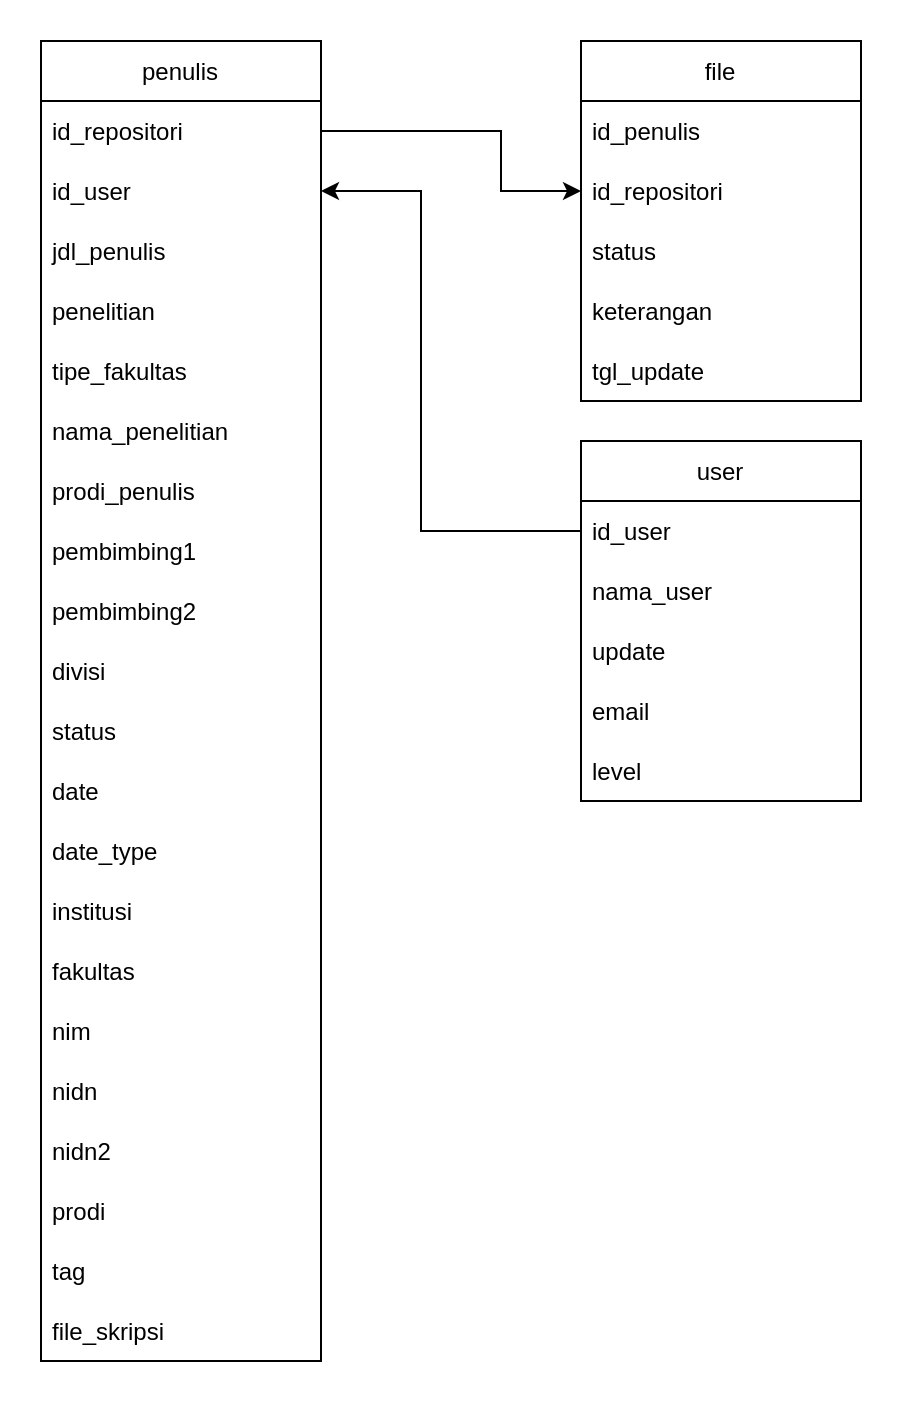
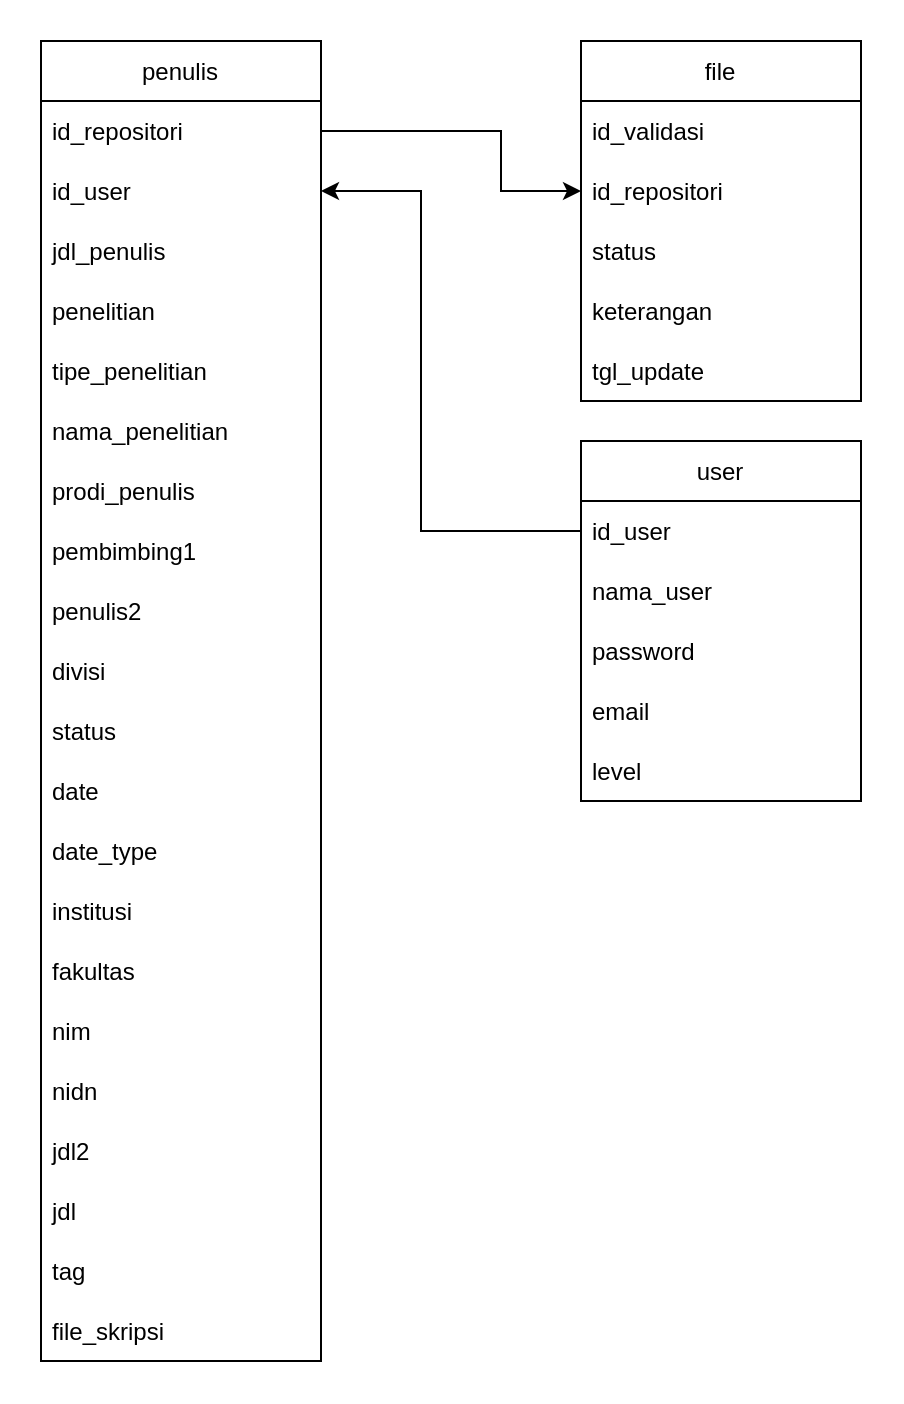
  <mxCell id="0" />
  <mxCell id="1" parent="0" />
  <mxCell id="2" value="user" style="swimlane;fontStyle=0;childLayout=stackLayout;horizontal=1;startSize=30;horizontalStack=0;resizeParent=1;resizeParentMax=0;resizeLast=0;collapsible=1;marginBottom=0;" vertex="1" parent="1"><mxGeometry x="290" y="220" width="140" height="180" as="geometry"><mxRectangle x="350" y="350" width="60" height="30" as="alternateBounds" /></mxGeometry></mxCell>
  <mxCell id="3" value="id_user" style="text;strokeColor=none;fillColor=none;align=left;verticalAlign=middle;spacingLeft=4;spacingRight=4;overflow=hidden;points=[[0,0.5],[1,0.5]];portConstraint=eastwest;rotatable=0;" vertex="1" parent="2"><mxGeometry y="30" width="140" height="30" as="geometry" /></mxCell>
  <mxCell id="4" value="nama_user" style="text;strokeColor=none;fillColor=none;align=left;verticalAlign=middle;spacingLeft=4;spacingRight=4;overflow=hidden;points=[[0,0.5],[1,0.5]];portConstraint=eastwest;rotatable=0;" vertex="1" parent="2"><mxGeometry y="60" width="140" height="30" as="geometry" /></mxCell>
- <mxCell id="5" value="update" style="text;strokeColor=none;fillColor=none;align=left;verticalAlign=middle;spacingLeft=4;spacingRight=4;overflow=hidden;points=[[0,0.5],[1,0.5]];portConstraint=eastwest;rotatable=0;" vertex="1" parent="2"><mxGeometry y="90" width="140" height="30" as="geometry" /></mxCell>
+ <mxCell id="5" value="password" style="text;strokeColor=none;fillColor=none;align=left;verticalAlign=middle;spacingLeft=4;spacingRight=4;overflow=hidden;points=[[0,0.5],[1,0.5]];portConstraint=eastwest;rotatable=0;" vertex="1" parent="2"><mxGeometry y="90" width="140" height="30" as="geometry" /></mxCell>
  <mxCell id="6" value="email" style="text;strokeColor=none;fillColor=none;align=left;verticalAlign=middle;spacingLeft=4;spacingRight=4;overflow=hidden;points=[[0,0.5],[1,0.5]];portConstraint=eastwest;rotatable=0;" vertex="1" parent="2"><mxGeometry y="120" width="140" height="30" as="geometry" /></mxCell>
  <mxCell id="7" value="level" style="text;strokeColor=none;fillColor=none;align=left;verticalAlign=middle;spacingLeft=4;spacingRight=4;overflow=hidden;points=[[0,0.5],[1,0.5]];portConstraint=eastwest;rotatable=0;" vertex="1" parent="2"><mxGeometry y="150" width="140" height="30" as="geometry" /></mxCell>
  <mxCell id="8" value="file" style="swimlane;fontStyle=0;childLayout=stackLayout;horizontal=1;startSize=30;horizontalStack=0;resizeParent=1;resizeParentMax=0;resizeLast=0;collapsible=1;marginBottom=0;" vertex="1" parent="1"><mxGeometry x="290" y="20" width="140" height="180" as="geometry"><mxRectangle x="350" y="350" width="60" height="30" as="alternateBounds" /></mxGeometry></mxCell>
- <mxCell id="9" value="id_penulis" style="text;strokeColor=none;fillColor=none;align=left;verticalAlign=middle;spacingLeft=4;spacingRight=4;overflow=hidden;points=[[0,0.5],[1,0.5]];portConstraint=eastwest;rotatable=0;" vertex="1" parent="8"><mxGeometry y="30" width="140" height="30" as="geometry" /></mxCell>
+ <mxCell id="9" value="id_validasi" style="text;strokeColor=none;fillColor=none;align=left;verticalAlign=middle;spacingLeft=4;spacingRight=4;overflow=hidden;points=[[0,0.5],[1,0.5]];portConstraint=eastwest;rotatable=0;" vertex="1" parent="8"><mxGeometry y="30" width="140" height="30" as="geometry" /></mxCell>
  <mxCell id="10" value="id_repositori" style="text;strokeColor=none;fillColor=none;align=left;verticalAlign=middle;spacingLeft=4;spacingRight=4;overflow=hidden;points=[[0,0.5],[1,0.5]];portConstraint=eastwest;rotatable=0;" vertex="1" parent="8"><mxGeometry y="60" width="140" height="30" as="geometry" /></mxCell>
  <mxCell id="11" value="status" style="text;strokeColor=none;fillColor=none;align=left;verticalAlign=middle;spacingLeft=4;spacingRight=4;overflow=hidden;points=[[0,0.5],[1,0.5]];portConstraint=eastwest;rotatable=0;" vertex="1" parent="8"><mxGeometry y="90" width="140" height="30" as="geometry" /></mxCell>
  <mxCell id="12" value="keterangan" style="text;strokeColor=none;fillColor=none;align=left;verticalAlign=middle;spacingLeft=4;spacingRight=4;overflow=hidden;points=[[0,0.5],[1,0.5]];portConstraint=eastwest;rotatable=0;" vertex="1" parent="8"><mxGeometry y="120" width="140" height="30" as="geometry" /></mxCell>
  <mxCell id="13" value="tgl_update" style="text;strokeColor=none;fillColor=none;align=left;verticalAlign=middle;spacingLeft=4;spacingRight=4;overflow=hidden;points=[[0,0.5],[1,0.5]];portConstraint=eastwest;rotatable=0;" vertex="1" parent="8"><mxGeometry y="150" width="140" height="30" as="geometry" /></mxCell>
  <mxCell id="14" value="penulis" style="swimlane;fontStyle=0;childLayout=stackLayout;horizontal=1;startSize=30;horizontalStack=0;resizeParent=1;resizeParentMax=0;resizeLast=0;collapsible=1;marginBottom=0;" vertex="1" parent="1"><mxGeometry x="20" y="20" width="140" height="660" as="geometry"><mxRectangle x="350" y="350" width="60" height="30" as="alternateBounds" /></mxGeometry></mxCell>
  <mxCell id="15" value="id_repositori" style="text;strokeColor=none;fillColor=none;align=left;verticalAlign=middle;spacingLeft=4;spacingRight=4;overflow=hidden;points=[[0,0.5],[1,0.5]];portConstraint=eastwest;rotatable=0;" vertex="1" parent="14"><mxGeometry y="30" width="140" height="30" as="geometry" /></mxCell>
  <mxCell id="16" value="id_user" style="text;strokeColor=none;fillColor=none;align=left;verticalAlign=middle;spacingLeft=4;spacingRight=4;overflow=hidden;points=[[0,0.5],[1,0.5]];portConstraint=eastwest;rotatable=0;" vertex="1" parent="14"><mxGeometry y="60" width="140" height="30" as="geometry" /></mxCell>
  <mxCell id="17" value="jdl_penulis" style="text;strokeColor=none;fillColor=none;align=left;verticalAlign=middle;spacingLeft=4;spacingRight=4;overflow=hidden;points=[[0,0.5],[1,0.5]];portConstraint=eastwest;rotatable=0;" vertex="1" parent="14"><mxGeometry y="90" width="140" height="30" as="geometry" /></mxCell>
  <mxCell id="18" value="penelitian" style="text;strokeColor=none;fillColor=none;align=left;verticalAlign=middle;spacingLeft=4;spacingRight=4;overflow=hidden;points=[[0,0.5],[1,0.5]];portConstraint=eastwest;rotatable=0;" vertex="1" parent="14"><mxGeometry y="120" width="140" height="30" as="geometry" /></mxCell>
- <mxCell id="19" value="tipe_fakultas" style="text;strokeColor=none;fillColor=none;align=left;verticalAlign=middle;spacingLeft=4;spacingRight=4;overflow=hidden;points=[[0,0.5],[1,0.5]];portConstraint=eastwest;rotatable=0;" vertex="1" parent="14"><mxGeometry y="150" width="140" height="30" as="geometry" /></mxCell>
+ <mxCell id="19" value="tipe_penelitian" style="text;strokeColor=none;fillColor=none;align=left;verticalAlign=middle;spacingLeft=4;spacingRight=4;overflow=hidden;points=[[0,0.5],[1,0.5]];portConstraint=eastwest;rotatable=0;" vertex="1" parent="14"><mxGeometry y="150" width="140" height="30" as="geometry" /></mxCell>
  <mxCell id="20" value="nama_penelitian" style="text;strokeColor=none;fillColor=none;align=left;verticalAlign=middle;spacingLeft=4;spacingRight=4;overflow=hidden;points=[[0,0.5],[1,0.5]];portConstraint=eastwest;rotatable=0;" vertex="1" parent="14"><mxGeometry y="180" width="140" height="30" as="geometry" /></mxCell>
  <mxCell id="21" value="prodi_penulis" style="text;strokeColor=none;fillColor=none;align=left;verticalAlign=middle;spacingLeft=4;spacingRight=4;overflow=hidden;points=[[0,0.5],[1,0.5]];portConstraint=eastwest;rotatable=0;" vertex="1" parent="14"><mxGeometry y="210" width="140" height="30" as="geometry" /></mxCell>
  <mxCell id="22" value="pembimbing1" style="text;strokeColor=none;fillColor=none;align=left;verticalAlign=middle;spacingLeft=4;spacingRight=4;overflow=hidden;points=[[0,0.5],[1,0.5]];portConstraint=eastwest;rotatable=0;" vertex="1" parent="14"><mxGeometry y="240" width="140" height="30" as="geometry" /></mxCell>
- <mxCell id="23" value="pembimbing2" style="text;strokeColor=none;fillColor=none;align=left;verticalAlign=middle;spacingLeft=4;spacingRight=4;overflow=hidden;points=[[0,0.5],[1,0.5]];portConstraint=eastwest;rotatable=0;" vertex="1" parent="14"><mxGeometry y="270" width="140" height="30" as="geometry" /></mxCell>
+ <mxCell id="23" value="penulis2" style="text;strokeColor=none;fillColor=none;align=left;verticalAlign=middle;spacingLeft=4;spacingRight=4;overflow=hidden;points=[[0,0.5],[1,0.5]];portConstraint=eastwest;rotatable=0;" vertex="1" parent="14"><mxGeometry y="270" width="140" height="30" as="geometry" /></mxCell>
  <mxCell id="24" value="divisi" style="text;strokeColor=none;fillColor=none;align=left;verticalAlign=middle;spacingLeft=4;spacingRight=4;overflow=hidden;points=[[0,0.5],[1,0.5]];portConstraint=eastwest;rotatable=0;" vertex="1" parent="14"><mxGeometry y="300" width="140" height="30" as="geometry" /></mxCell>
  <mxCell id="25" value="status" style="text;strokeColor=none;fillColor=none;align=left;verticalAlign=middle;spacingLeft=4;spacingRight=4;overflow=hidden;points=[[0,0.5],[1,0.5]];portConstraint=eastwest;rotatable=0;" vertex="1" parent="14"><mxGeometry y="330" width="140" height="30" as="geometry" /></mxCell>
  <mxCell id="26" value="date" style="text;strokeColor=none;fillColor=none;align=left;verticalAlign=middle;spacingLeft=4;spacingRight=4;overflow=hidden;points=[[0,0.5],[1,0.5]];portConstraint=eastwest;rotatable=0;" vertex="1" parent="14"><mxGeometry y="360" width="140" height="30" as="geometry" /></mxCell>
  <mxCell id="27" value="date_type" style="text;strokeColor=none;fillColor=none;align=left;verticalAlign=middle;spacingLeft=4;spacingRight=4;overflow=hidden;points=[[0,0.5],[1,0.5]];portConstraint=eastwest;rotatable=0;" vertex="1" parent="14"><mxGeometry y="390" width="140" height="30" as="geometry" /></mxCell>
  <mxCell id="28" value="institusi" style="text;strokeColor=none;fillColor=none;align=left;verticalAlign=middle;spacingLeft=4;spacingRight=4;overflow=hidden;points=[[0,0.5],[1,0.5]];portConstraint=eastwest;rotatable=0;" vertex="1" parent="14"><mxGeometry y="420" width="140" height="30" as="geometry" /></mxCell>
  <mxCell id="29" value="fakultas" style="text;strokeColor=none;fillColor=none;align=left;verticalAlign=middle;spacingLeft=4;spacingRight=4;overflow=hidden;points=[[0,0.5],[1,0.5]];portConstraint=eastwest;rotatable=0;" vertex="1" parent="14"><mxGeometry y="450" width="140" height="30" as="geometry" /></mxCell>
  <mxCell id="30" value="nim" style="text;strokeColor=none;fillColor=none;align=left;verticalAlign=middle;spacingLeft=4;spacingRight=4;overflow=hidden;points=[[0,0.5],[1,0.5]];portConstraint=eastwest;rotatable=0;" vertex="1" parent="14"><mxGeometry y="480" width="140" height="30" as="geometry" /></mxCell>
  <mxCell id="31" value="nidn" style="text;strokeColor=none;fillColor=none;align=left;verticalAlign=middle;spacingLeft=4;spacingRight=4;overflow=hidden;points=[[0,0.5],[1,0.5]];portConstraint=eastwest;rotatable=0;" vertex="1" parent="14"><mxGeometry y="510" width="140" height="30" as="geometry" /></mxCell>
- <mxCell id="32" value="nidn2" style="text;strokeColor=none;fillColor=none;align=left;verticalAlign=middle;spacingLeft=4;spacingRight=4;overflow=hidden;points=[[0,0.5],[1,0.5]];portConstraint=eastwest;rotatable=0;" vertex="1" parent="14"><mxGeometry y="540" width="140" height="30" as="geometry" /></mxCell>
- <mxCell id="33" value="prodi" style="text;strokeColor=none;fillColor=none;align=left;verticalAlign=middle;spacingLeft=4;spacingRight=4;overflow=hidden;points=[[0,0.5],[1,0.5]];portConstraint=eastwest;rotatable=0;" vertex="1" parent="14"><mxGeometry y="570" width="140" height="30" as="geometry" /></mxCell>
+ <mxCell id="32" value="jdl2" style="text;strokeColor=none;fillColor=none;align=left;verticalAlign=middle;spacingLeft=4;spacingRight=4;overflow=hidden;points=[[0,0.5],[1,0.5]];portConstraint=eastwest;rotatable=0;" vertex="1" parent="14"><mxGeometry y="540" width="140" height="30" as="geometry" /></mxCell>
+ <mxCell id="33" value="jdl" style="text;strokeColor=none;fillColor=none;align=left;verticalAlign=middle;spacingLeft=4;spacingRight=4;overflow=hidden;points=[[0,0.5],[1,0.5]];portConstraint=eastwest;rotatable=0;" vertex="1" parent="14"><mxGeometry y="570" width="140" height="30" as="geometry" /></mxCell>
  <mxCell id="34" value="tag" style="text;strokeColor=none;fillColor=none;align=left;verticalAlign=middle;spacingLeft=4;spacingRight=4;overflow=hidden;points=[[0,0.5],[1,0.5]];portConstraint=eastwest;rotatable=0;" vertex="1" parent="14"><mxGeometry y="600" width="140" height="30" as="geometry" /></mxCell>
  <mxCell id="35" value="file_skripsi" style="text;strokeColor=none;fillColor=none;align=left;verticalAlign=middle;spacingLeft=4;spacingRight=4;overflow=hidden;points=[[0,0.5],[1,0.5]];portConstraint=eastwest;rotatable=0;" vertex="1" parent="14"><mxGeometry y="630" width="140" height="30" as="geometry" /></mxCell>
  <mxCell id="36" style="edgeStyle=orthogonalEdgeStyle;rounded=0;orthogonalLoop=1;jettySize=auto;html=1;entryX=0;entryY=0.5;entryDx=0;entryDy=0;" edge="1" parent="1" source="15" target="10"><mxGeometry relative="1" as="geometry"><Array as="points"><mxPoint x="250" y="65" /><mxPoint x="250" y="95" /></Array></mxGeometry></mxCell>
  <mxCell id="37" style="edgeStyle=orthogonalEdgeStyle;rounded=0;orthogonalLoop=1;jettySize=auto;html=1;entryX=1;entryY=0.5;entryDx=0;entryDy=0;" edge="1" parent="1" source="3" target="16"><mxGeometry relative="1" as="geometry"><Array as="points"><mxPoint x="210" y="265" /><mxPoint x="210" y="95" /></Array></mxGeometry></mxCell>
